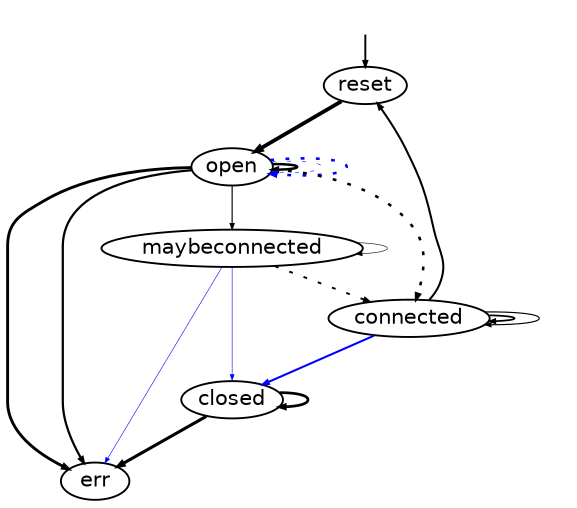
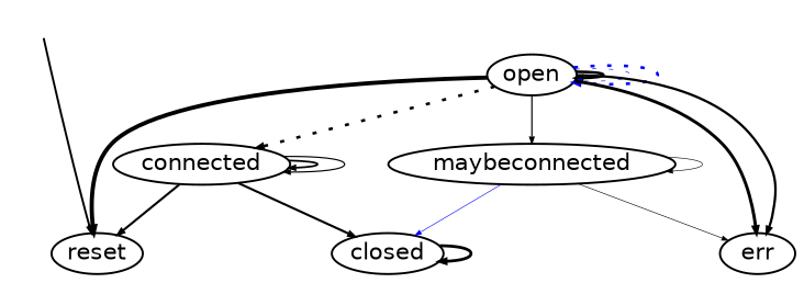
  digraph {
    nodesep=0.18
    rankdir=TB
    ranksep=0.08
    node [fontname=Helvetica fontsize=11.0 margin=0.01 shape=ellipse]
    edge [arrowhead=normal arrowsize=.3 fontname=Helvetica fontsize=6.0 margin=0.05 penwidth=0.3010299956639812]
    None [height=0.1 shape=none style=invis width=0.1]
    reset [height=0.1 width=0.5]
    open [height=0.1 width=0.5]
    err [height=0.1 width=0.5]
    maybeconnected [height=0.1 width=0.5]
    connected [height=0.1 width=0.5]
    closed [height=0.1 width=0.5]
    subgraph sub_1 {
      rank=source
      None
    }
    None -> reset [penwidth=""]
-   reset -> open [label=" " penwidth=2.0043213737826426]
+   open -> reset [label=" " penwidth=2.0043213737826426]
    open -> open [label=" " penwidth=1.3222192947339193]
    open -> open [color=blue label=" " style=dotted]
    open -> open [color=blue label=" " penwidth=1.3424226808222062 style=dotted]
    open -> err [label=" " penwidth=1.5185139398778875]
    open -> err [label=" " penwidth=1.1760912590556813]
    open -> maybeconnected [label=" " penwidth=0.6020599913279624]
    open -> connected [label=" " penwidth=1.3424226808222062 style=dotted]
-   maybeconnected -> err [label=" " color=blue]
+   maybeconnected -> err [label=" "]
    maybeconnected -> maybeconnected [label=" "]
-   maybeconnected -> connected [style=dotted penwidth=""]
    maybeconnected -> closed [color=blue label=" "]
    connected -> reset [label=" " penwidth=1.0791812460476249]
    connected -> connected [label=" " penwidth=0.9030899869919435]
    connected -> connected [label=" " penwidth=0.6020599913279624]
-   connected -> closed [label=" " penwidth=1.0791812460476249 color=blue]
-   closed -> err [label=" " penwidth=1.6334684555795864]
+   connected -> closed [label=" " penwidth=1.0791812460476249]
    closed -> closed [label=" " penwidth=1.4313637641589874]
  }
